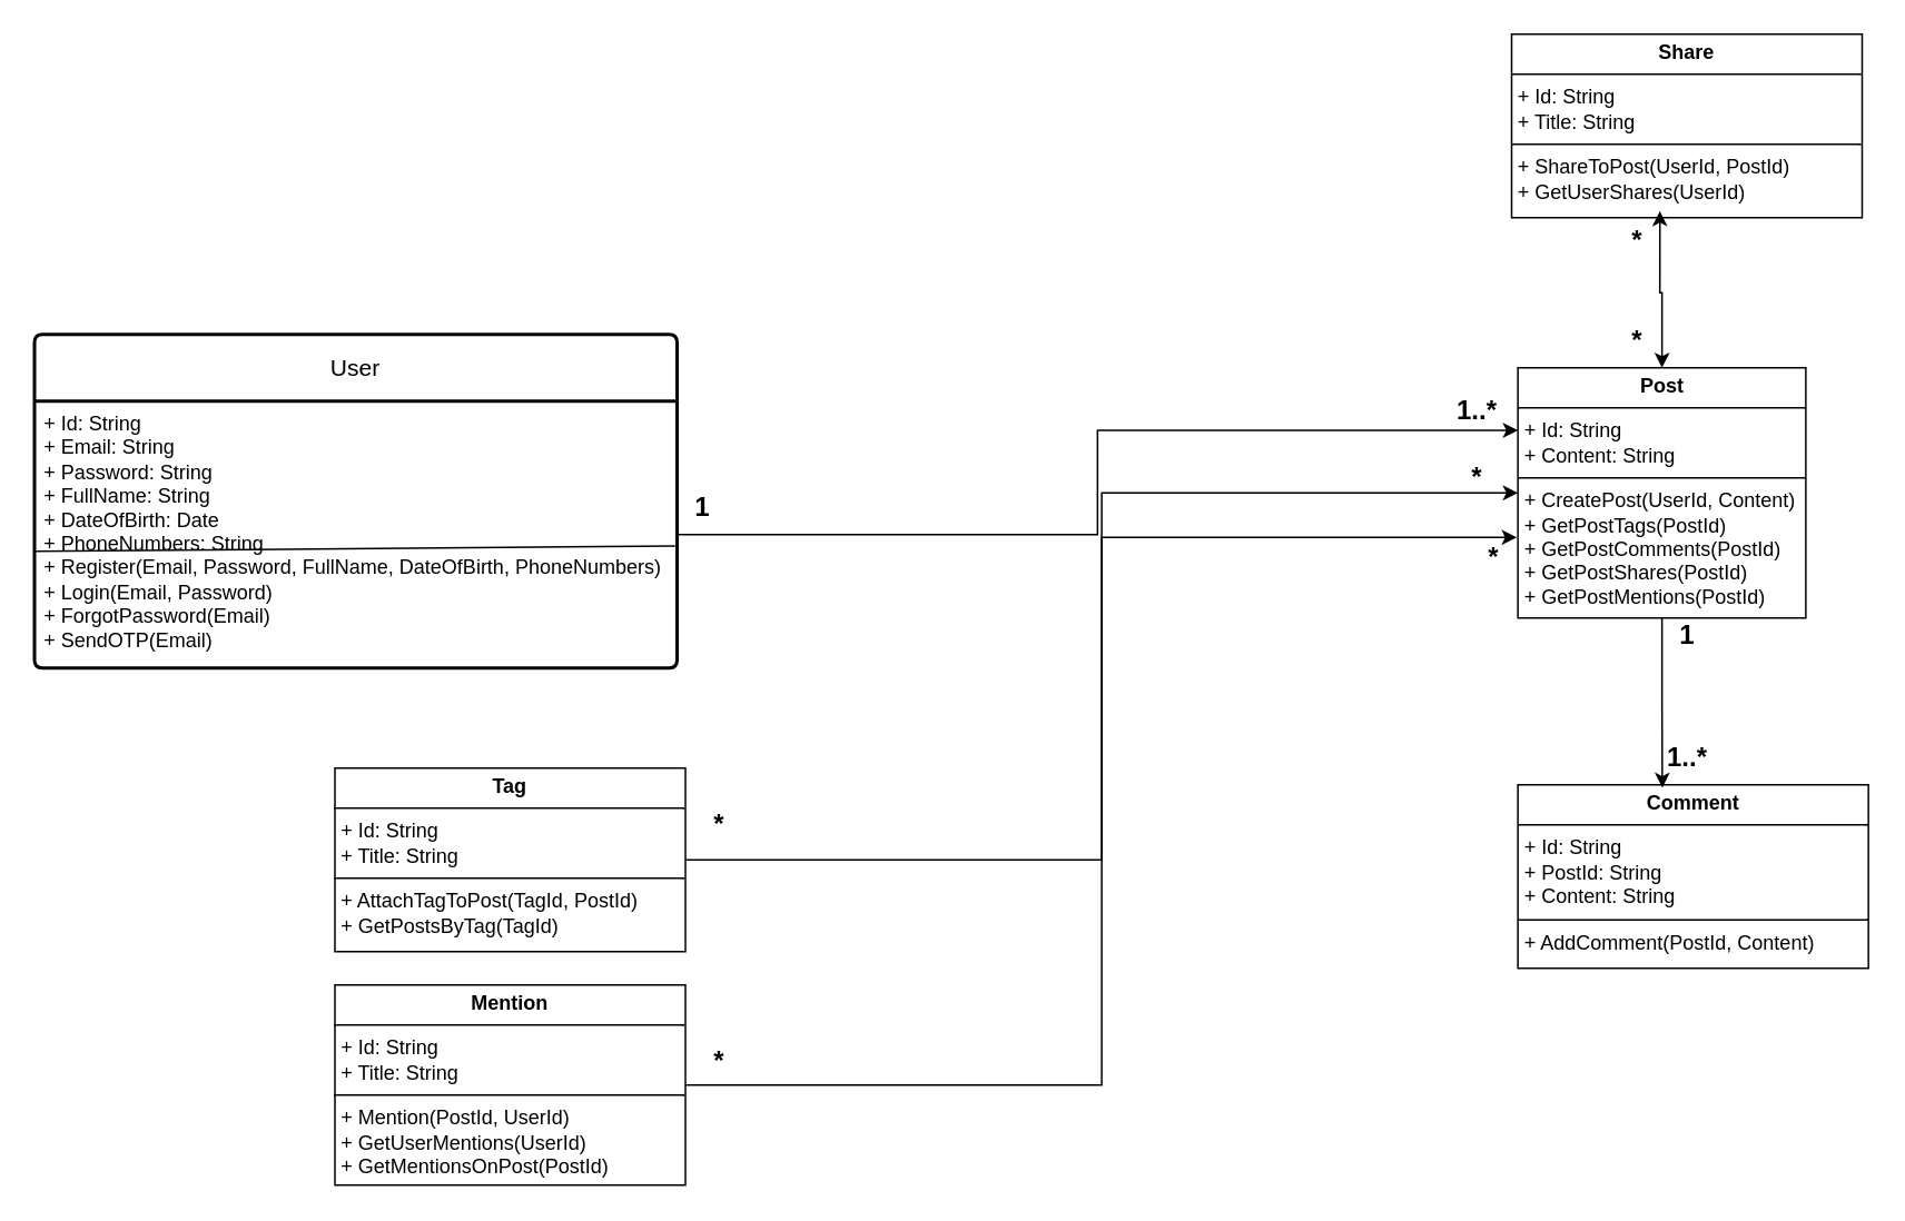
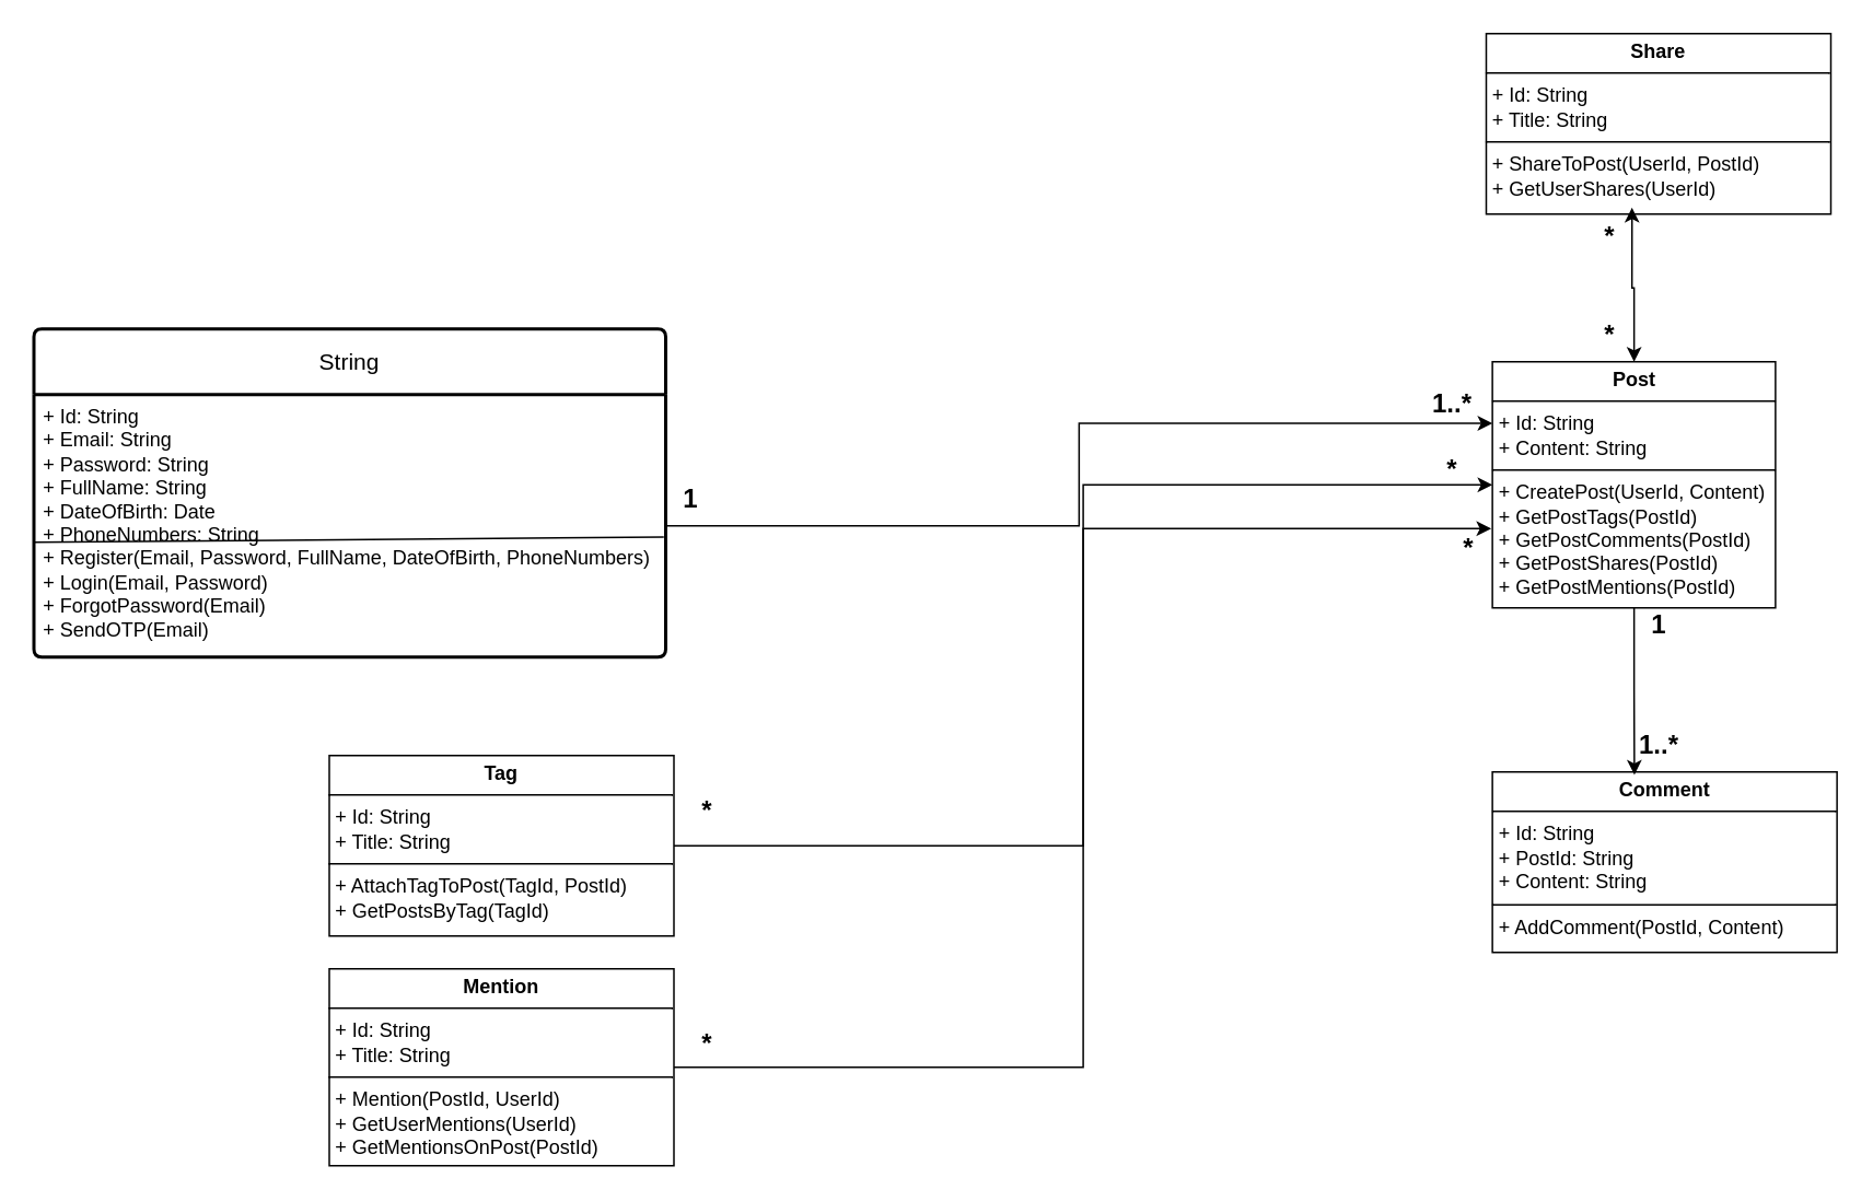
  <mxCell id="0" />
  <mxCell id="1" parent="0" />
- <mxCell id="2" value="User" style="swimlane;childLayout=stackLayout;horizontal=1;startSize=40;horizontalStack=0;rounded=1;fontSize=14;fontStyle=0;strokeWidth=2;resizeParent=0;resizeLast=1;shadow=0;dashed=0;align=center;arcSize=4;whiteSpace=wrap;html=1;" vertex="1" parent="1"><mxGeometry x="20" y="200" width="385" height="200" as="geometry" /></mxCell>
+ <mxCell id="2" value="String" style="swimlane;childLayout=stackLayout;horizontal=1;startSize=40;horizontalStack=0;rounded=1;fontSize=14;fontStyle=0;strokeWidth=2;resizeParent=0;resizeLast=1;shadow=0;dashed=0;align=center;arcSize=4;whiteSpace=wrap;html=1;" vertex="1" parent="1"><mxGeometry x="20" y="200" width="385" height="200" as="geometry" /></mxCell>
  <mxCell id="3" value="+ Id: String&amp;nbsp;&lt;div&gt;+ Email: String&lt;/div&gt;&lt;div&gt;+ Password: String&lt;/div&gt;&lt;div&gt;+ FullName: String&lt;br&gt;+ DateOfBirth: Date&lt;br&gt;+ PhoneNumbers: String&lt;br&gt;&lt;div&gt;&lt;span style=&quot;background-color: transparent; color: light-dark(rgb(0, 0, 0), rgb(255, 255, 255));&quot;&gt;+ Register(Email, Password, FullName, DateOfBirth, PhoneNumbers)&lt;br&gt;&lt;/span&gt;+ Login(Email, Password)&lt;/div&gt;&lt;div&gt;+ ForgotPassword(Email)&lt;/div&gt;&lt;div&gt;+ SendOTP(Email)&lt;/div&gt;&lt;div&gt;&lt;br&gt;&lt;br&gt;&lt;/div&gt;&lt;/div&gt;" style="align=left;strokeColor=none;fillColor=none;spacingLeft=4;fontSize=12;verticalAlign=top;resizable=0;rotatable=0;part=1;html=1;" vertex="1" parent="2"><mxGeometry y="40" width="385" height="160" as="geometry" /></mxCell>
  <mxCell id="4" value="" style="endArrow=none;html=1;rounded=0;entryX=0.997;entryY=0.543;entryDx=0;entryDy=0;entryPerimeter=0;" edge="1" parent="2" target="3"><mxGeometry relative="1" as="geometry"><mxPoint y="130" as="sourcePoint" /><mxPoint x="160" y="130" as="targetPoint" /></mxGeometry></mxCell>
  <mxCell id="5" value="&lt;p style=&quot;margin:0px;margin-top:4px;text-align:center;&quot;&gt;&lt;b&gt;Post&lt;/b&gt;&lt;/p&gt;&lt;hr size=&quot;1&quot; style=&quot;border-style:solid;&quot;&gt;&lt;p style=&quot;margin:0px;margin-left:4px;&quot;&gt;+ Id: String&lt;/p&gt;&lt;p style=&quot;margin:0px;margin-left:4px;&quot;&gt;+ Content: String&lt;/p&gt;&lt;hr size=&quot;1&quot; style=&quot;border-style:solid;&quot;&gt;&lt;p style=&quot;margin:0px;margin-left:4px;&quot;&gt;+ CreatePost(UserId, Content)&lt;br&gt;+ GetPostTags(PostId)&lt;br&gt;+ GetPostComments(PostId)&lt;/p&gt;&lt;p style=&quot;margin:0px;margin-left:4px;&quot;&gt;+ GetPostShares(PostId)&lt;/p&gt;&lt;p style=&quot;margin:0px;margin-left:4px;&quot;&gt;+ GetPostMentions(PostId)&lt;/p&gt;" style="verticalAlign=top;align=left;overflow=fill;html=1;whiteSpace=wrap;" vertex="1" parent="1"><mxGeometry x="908.75" y="220" width="172.5" height="150" as="geometry" /></mxCell>
  <mxCell id="6" value="&lt;p style=&quot;margin:0px;margin-top:4px;text-align:center;&quot;&gt;&lt;b&gt;Comment&lt;/b&gt;&lt;/p&gt;&lt;hr size=&quot;1&quot; style=&quot;border-style:solid;&quot;&gt;&lt;p style=&quot;margin:0px;margin-left:4px;&quot;&gt;+ Id: String&lt;/p&gt;&lt;p style=&quot;margin:0px;margin-left:4px;&quot;&gt;+ PostId: String&lt;/p&gt;&lt;p style=&quot;margin:0px;margin-left:4px;&quot;&gt;+ Content: String&lt;/p&gt;&lt;hr size=&quot;1&quot; style=&quot;border-style:solid;&quot;&gt;&lt;p style=&quot;margin:0px;margin-left:4px;&quot;&gt;+ AddComment(PostId, Content)&lt;/p&gt;" style="verticalAlign=top;align=left;overflow=fill;html=1;whiteSpace=wrap;" vertex="1" parent="1"><mxGeometry x="908.75" y="470" width="210" height="110" as="geometry" /></mxCell>
  <mxCell id="7" style="edgeStyle=orthogonalEdgeStyle;rounded=0;orthogonalLoop=1;jettySize=auto;html=1;entryX=0;entryY=0.5;entryDx=0;entryDy=0;" edge="1" parent="1" source="8" target="5"><mxGeometry relative="1" as="geometry" /></mxCell>
  <mxCell id="8" value="&lt;p style=&quot;margin:0px;margin-top:4px;text-align:center;&quot;&gt;&lt;b&gt;Tag&lt;/b&gt;&lt;/p&gt;&lt;hr size=&quot;1&quot; style=&quot;border-style:solid;&quot;&gt;&lt;p style=&quot;margin:0px;margin-left:4px;&quot;&gt;+ Id: String&lt;/p&gt;&lt;p style=&quot;margin:0px;margin-left:4px;&quot;&gt;+ Title: String&lt;/p&gt;&lt;hr size=&quot;1&quot; style=&quot;border-style:solid;&quot;&gt;&lt;p style=&quot;margin:0px;margin-left:4px;&quot;&gt;+ AttachTagToPost(TagId, PostId)&lt;br&gt;+ GetPostsByTag(TagId)&lt;/p&gt;" style="verticalAlign=top;align=left;overflow=fill;html=1;whiteSpace=wrap;" vertex="1" parent="1"><mxGeometry x="200" y="460" width="210" height="110" as="geometry" /></mxCell>
  <mxCell id="9" value="&lt;p style=&quot;margin:0px;margin-top:4px;text-align:center;&quot;&gt;&lt;b&gt;Share&lt;/b&gt;&lt;/p&gt;&lt;hr size=&quot;1&quot; style=&quot;border-style:solid;&quot;&gt;&lt;p style=&quot;margin:0px;margin-left:4px;&quot;&gt;+ Id: String&lt;/p&gt;&lt;p style=&quot;margin:0px;margin-left:4px;&quot;&gt;+ Title: String&lt;/p&gt;&lt;hr size=&quot;1&quot; style=&quot;border-style:solid;&quot;&gt;&lt;p style=&quot;margin:0px;margin-left:4px;&quot;&gt;+ ShareToPost(UserId, PostId)&amp;nbsp;&lt;br&gt;+ GetUserShares(UserId)&lt;br&gt;&lt;br&gt;&lt;/p&gt;" style="verticalAlign=top;align=left;overflow=fill;html=1;whiteSpace=wrap;" vertex="1" parent="1"><mxGeometry x="905" y="20" width="210" height="110" as="geometry" /></mxCell>
  <mxCell id="10" style="edgeStyle=orthogonalEdgeStyle;rounded=0;orthogonalLoop=1;jettySize=auto;html=1;entryX=-0.004;entryY=0.678;entryDx=0;entryDy=0;entryPerimeter=0;" edge="1" parent="1" source="11" target="5"><mxGeometry relative="1" as="geometry"><mxPoint x="830" y="400" as="targetPoint" /></mxGeometry></mxCell>
  <mxCell id="11" value="&lt;p style=&quot;margin:0px;margin-top:4px;text-align:center;&quot;&gt;&lt;b&gt;Mention&lt;/b&gt;&lt;/p&gt;&lt;hr size=&quot;1&quot; style=&quot;border-style:solid;&quot;&gt;&lt;p style=&quot;margin:0px;margin-left:4px;&quot;&gt;+ Id: String&lt;/p&gt;&lt;p style=&quot;margin:0px;margin-left:4px;&quot;&gt;+ Title: String&lt;/p&gt;&lt;hr size=&quot;1&quot; style=&quot;border-style:solid;&quot;&gt;&lt;p style=&quot;margin:0px;margin-left:4px;&quot;&gt;+ Mention(PostId, UserId)&lt;br&gt;+ GetUserMentions(UserId)&lt;br&gt;+ GetMentionsOnPost(PostId)&lt;/p&gt;" style="verticalAlign=top;align=left;overflow=fill;html=1;whiteSpace=wrap;" vertex="1" parent="1"><mxGeometry x="200" y="590" width="210" height="120" as="geometry" /></mxCell>
  <mxCell id="12" style="edgeStyle=orthogonalEdgeStyle;rounded=0;orthogonalLoop=1;jettySize=auto;html=1;entryX=0;entryY=0.25;entryDx=0;entryDy=0;" edge="1" parent="1" source="3" target="5"><mxGeometry relative="1" as="geometry"><mxPoint x="890" y="320" as="targetPoint" /><Array as="points" /></mxGeometry></mxCell>
  <mxCell id="13" value="1..*" style="text;html=1;align=center;verticalAlign=middle;resizable=0;points=[];autosize=1;strokeColor=none;fillColor=none;fontSize=16;fontStyle=1" vertex="1" parent="1"><mxGeometry x="858.75" y="230" width="50" height="30" as="geometry" /></mxCell>
  <mxCell id="14" value="1" style="text;html=1;align=center;verticalAlign=middle;resizable=0;points=[];autosize=1;strokeColor=none;fillColor=none;fontSize=16;fontStyle=1" vertex="1" parent="1"><mxGeometry x="405" y="288" width="30" height="30" as="geometry" /></mxCell>
  <mxCell id="15" style="edgeStyle=orthogonalEdgeStyle;rounded=0;orthogonalLoop=1;jettySize=auto;html=1;entryX=0.412;entryY=0.016;entryDx=0;entryDy=0;entryPerimeter=0;" edge="1" parent="1" source="5" target="6"><mxGeometry relative="1" as="geometry" /></mxCell>
  <mxCell id="16" value="1&lt;div&gt;&lt;br&gt;&lt;/div&gt;" style="text;html=1;align=center;verticalAlign=middle;resizable=0;points=[];autosize=1;strokeColor=none;fillColor=none;fontSize=16;fontStyle=1" vertex="1" parent="1"><mxGeometry x="995" y="365" width="30" height="50" as="geometry" /></mxCell>
  <mxCell id="17" value="1..*" style="text;html=1;align=center;verticalAlign=middle;resizable=0;points=[];autosize=1;strokeColor=none;fillColor=none;fontSize=16;fontStyle=1" vertex="1" parent="1"><mxGeometry x="985" y="438" width="50" height="30" as="geometry" /></mxCell>
  <mxCell id="18" style="edgeStyle=orthogonalEdgeStyle;rounded=0;orthogonalLoop=1;jettySize=auto;html=1;entryX=0.423;entryY=0.964;entryDx=0;entryDy=0;entryPerimeter=0;endArrow=classic;endFill=1;startArrow=classic;startFill=1;" edge="1" parent="1" source="5" target="9"><mxGeometry relative="1" as="geometry" /></mxCell>
  <mxCell id="19" value="*" style="text;html=1;align=center;verticalAlign=middle;resizable=0;points=[];autosize=1;strokeColor=none;fillColor=none;fontSize=16;fontStyle=1" vertex="1" parent="1"><mxGeometry x="965" y="128" width="30" height="30" as="geometry" /></mxCell>
  <mxCell id="20" value="*" style="text;html=1;align=center;verticalAlign=middle;resizable=0;points=[];autosize=1;strokeColor=none;fillColor=none;fontSize=16;fontStyle=1" vertex="1" parent="1"><mxGeometry x="965" y="188" width="30" height="30" as="geometry" /></mxCell>
  <mxCell id="21" value="*" style="text;html=1;align=center;verticalAlign=middle;resizable=0;points=[];autosize=1;strokeColor=none;fillColor=none;strokeWidth=1;fontSize=16;fontStyle=1" vertex="1" parent="1"><mxGeometry x="415" y="478" width="30" height="30" as="geometry" /></mxCell>
  <mxCell id="22" value="*" style="text;html=1;align=center;verticalAlign=middle;resizable=0;points=[];autosize=1;strokeColor=none;fillColor=none;fontSize=16;fontStyle=1" vertex="1" parent="1"><mxGeometry x="868.75" y="270" width="30" height="30" as="geometry" /></mxCell>
  <mxCell id="23" value="*" style="text;html=1;align=center;verticalAlign=middle;resizable=0;points=[];autosize=1;strokeColor=none;fillColor=none;fontSize=16;fontStyle=1" vertex="1" parent="1"><mxGeometry x="878.75" y="318" width="30" height="30" as="geometry" /></mxCell>
  <mxCell id="24" value="*" style="text;html=1;align=center;verticalAlign=middle;resizable=0;points=[];autosize=1;strokeColor=none;fillColor=none;strokeWidth=1;fontSize=16;fontStyle=1" vertex="1" parent="1"><mxGeometry x="415" y="620" width="30" height="30" as="geometry" /></mxCell>
